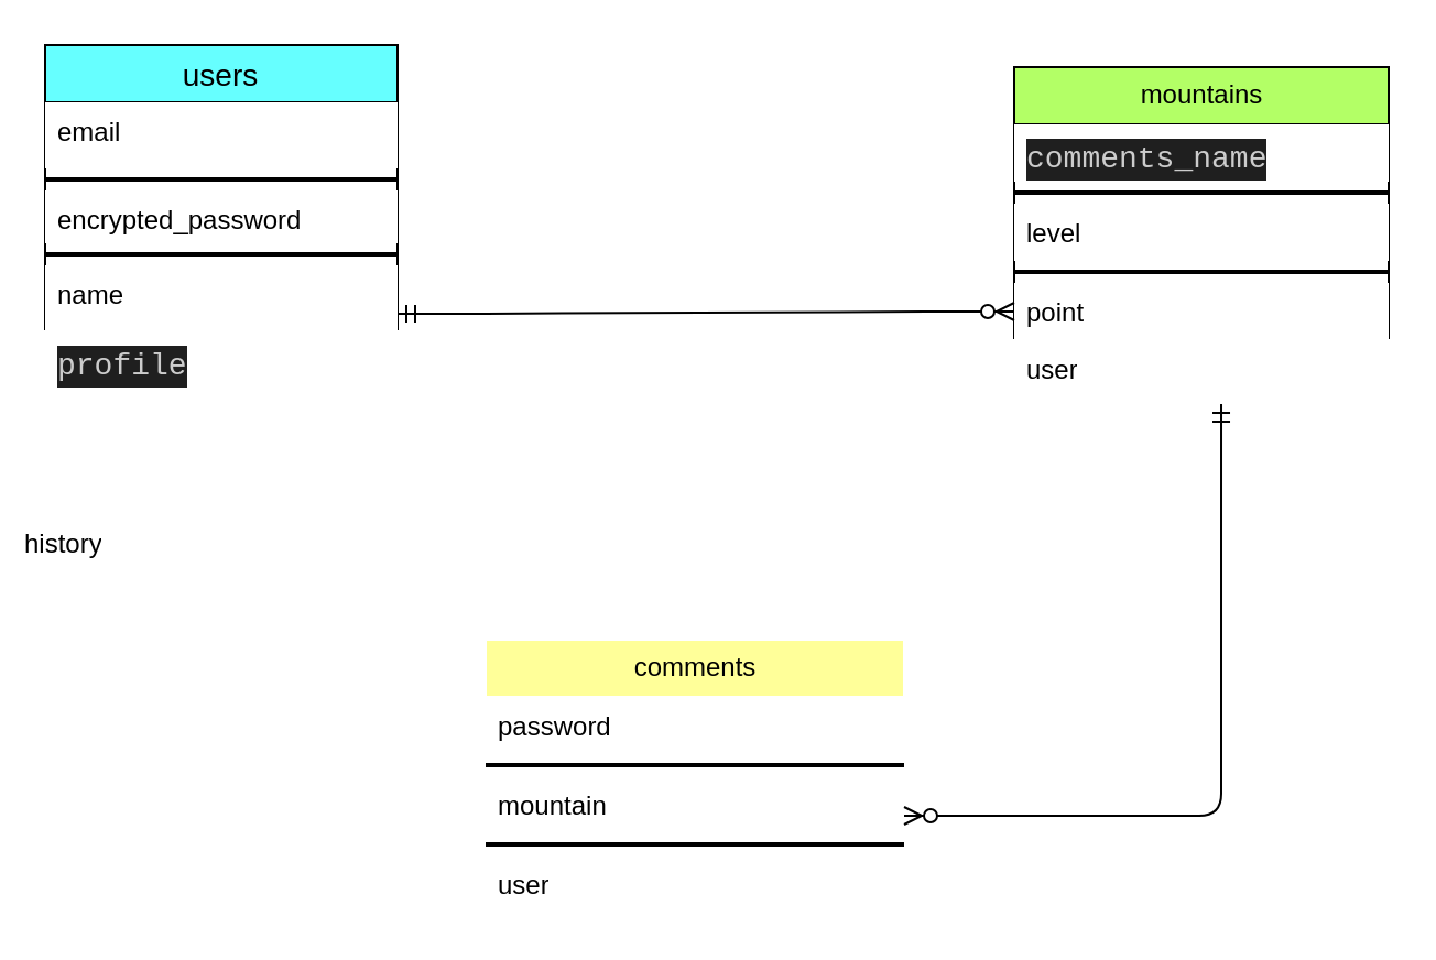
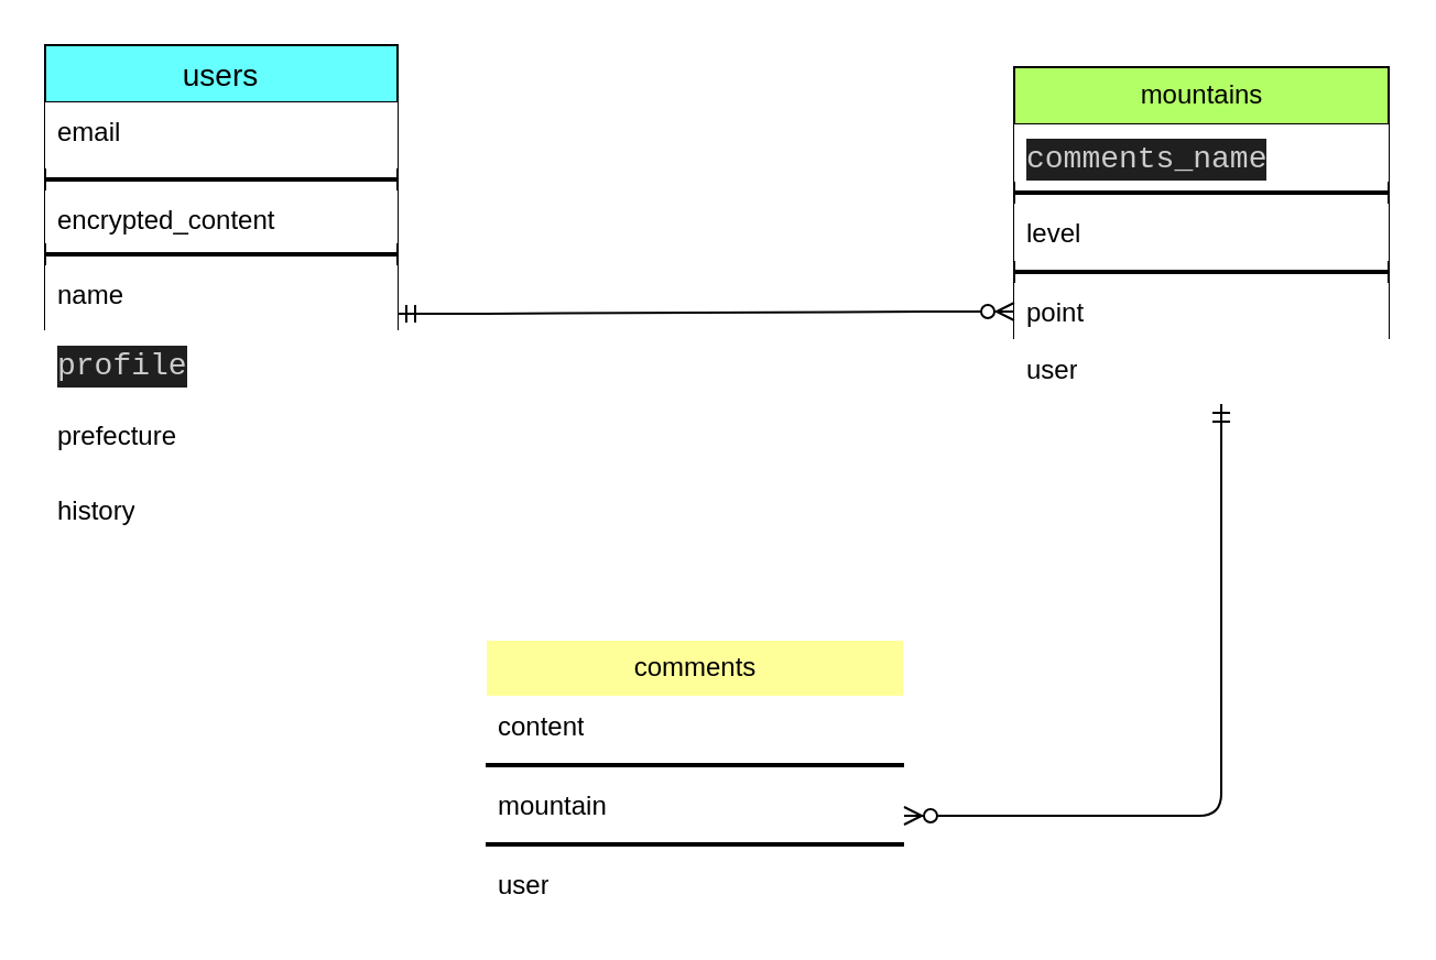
  <mxCell id="0" />
  <mxCell id="1" parent="0" />
  <mxCell id="2" value="&lt;font color=&quot;#000000&quot;&gt;comments&lt;/font&gt;" style="swimlane;fontStyle=0;childLayout=stackLayout;horizontal=1;startSize=26;fillColor=#FFFF99;horizontalStack=0;resizeParent=1;resizeParentMax=0;resizeLast=0;collapsible=1;marginBottom=0;html=1;strokeColor=#FFFFFF;" parent="1" vertex="1"><mxGeometry x="220" y="290" width="190" height="124" as="geometry" /></mxCell>
- <mxCell id="3" value="password" style="text;strokeColor=none;fillColor=default;align=left;verticalAlign=top;spacingLeft=4;spacingRight=4;overflow=hidden;rotatable=0;points=[[0,0.5],[1,0.5]];portConstraint=eastwest;whiteSpace=wrap;html=1;labelBackgroundColor=none;" parent="2" vertex="1"><mxGeometry y="26" width="190" height="26" as="geometry" /></mxCell>
+ <mxCell id="3" value="content" style="text;strokeColor=none;fillColor=default;align=left;verticalAlign=top;spacingLeft=4;spacingRight=4;overflow=hidden;rotatable=0;points=[[0,0.5],[1,0.5]];portConstraint=eastwest;whiteSpace=wrap;html=1;labelBackgroundColor=none;" parent="2" vertex="1"><mxGeometry y="26" width="190" height="26" as="geometry" /></mxCell>
  <mxCell id="4" value="" style="line;strokeWidth=2;html=1;" parent="2" vertex="1"><mxGeometry y="52" width="190" height="10" as="geometry" /></mxCell>
  <mxCell id="5" value="mountain" style="text;align=left;verticalAlign=top;spacingLeft=4;spacingRight=4;overflow=hidden;rotatable=0;points=[[0,0.5],[1,0.5]];portConstraint=eastwest;whiteSpace=wrap;html=1;fillColor=default;" parent="2" vertex="1"><mxGeometry y="62" width="190" height="26" as="geometry" /></mxCell>
  <mxCell id="6" value="" style="line;strokeWidth=2;html=1;" parent="2" vertex="1"><mxGeometry y="88" width="190" height="10" as="geometry" /></mxCell>
  <mxCell id="7" value="user" style="text;align=left;verticalAlign=top;spacingLeft=4;spacingRight=4;overflow=hidden;rotatable=0;points=[[0,0.5],[1,0.5]];portConstraint=eastwest;whiteSpace=wrap;html=1;fillColor=default;" parent="2" vertex="1"><mxGeometry y="98" width="190" height="26" as="geometry" /></mxCell>
  <mxCell id="8" value="&lt;font style=&quot;&quot; color=&quot;#000000&quot;&gt;mountains&lt;/font&gt;" style="swimlane;fontStyle=0;childLayout=stackLayout;horizontal=1;startSize=26;fillColor=#B3FF66;horizontalStack=0;resizeParent=1;resizeParentMax=0;resizeLast=0;collapsible=1;marginBottom=0;html=1;" parent="1" vertex="1"><mxGeometry x="460" y="30" width="170" height="124" as="geometry" /></mxCell>
  <mxCell id="9" value="&lt;div style=&quot;color: rgb(204, 204, 204); background-color: rgb(31, 31, 31); font-family: Consolas, &amp;quot;Courier New&amp;quot;, monospace; font-size: 14px; line-height: 19px;&quot;&gt;comments_name&lt;/div&gt;" style="text;align=left;verticalAlign=top;spacingLeft=4;spacingRight=4;overflow=hidden;rotatable=0;points=[[0,0.5],[1,0.5]];portConstraint=eastwest;whiteSpace=wrap;html=1;fillColor=default;" parent="8" vertex="1"><mxGeometry y="26" width="170" height="26" as="geometry" /></mxCell>
  <mxCell id="10" value="" style="line;strokeWidth=2;html=1;" parent="8" vertex="1"><mxGeometry y="52" width="170" height="10" as="geometry" /></mxCell>
  <mxCell id="11" value="level" style="text;strokeColor=none;fillColor=default;align=left;verticalAlign=top;spacingLeft=4;spacingRight=4;overflow=hidden;rotatable=0;points=[[0,0.5],[1,0.5]];portConstraint=eastwest;whiteSpace=wrap;html=1;" parent="8" vertex="1"><mxGeometry y="62" width="170" height="26" as="geometry" /></mxCell>
  <mxCell id="12" value="" style="line;strokeWidth=2;html=1;" parent="8" vertex="1"><mxGeometry y="88" width="170" height="10" as="geometry" /></mxCell>
  <mxCell id="13" value="point" style="text;strokeColor=none;fillColor=default;align=left;verticalAlign=top;spacingLeft=4;spacingRight=4;overflow=hidden;rotatable=0;points=[[0,0.5],[1,0.5]];portConstraint=eastwest;whiteSpace=wrap;html=1;" parent="8" vertex="1"><mxGeometry y="98" width="170" height="26" as="geometry" /></mxCell>
  <mxCell id="14" value="users" style="swimlane;fontStyle=0;childLayout=stackLayout;horizontal=1;startSize=26;horizontalStack=0;resizeParent=1;resizeParentMax=0;resizeLast=0;collapsible=1;marginBottom=0;align=center;fontSize=14;shadow=0;labelBackgroundColor=none;sketch=0;fillColor=#66FFFF;fontColor=#000000;movable=1;resizable=1;rotatable=1;deletable=1;editable=1;connectable=1;" parent="1" vertex="1"><mxGeometry x="20" y="20" width="160" height="130" as="geometry" /></mxCell>
  <mxCell id="15" value="email" style="text;strokeColor=none;fillColor=default;spacingLeft=4;spacingRight=4;overflow=hidden;rotatable=0;points=[[0,0.5],[1,0.5]];portConstraint=eastwest;fontSize=12;shadow=0;labelBackgroundColor=none;sketch=0;" parent="14" vertex="1"><mxGeometry y="26" width="160" height="30" as="geometry" /></mxCell>
  <mxCell id="16" value="" style="line;strokeWidth=2;html=1;" parent="14" vertex="1"><mxGeometry y="56" width="160" height="10" as="geometry" /></mxCell>
- <mxCell id="17" value="encrypted_password" style="text;strokeColor=none;fillColor=default;spacingLeft=4;spacingRight=4;overflow=hidden;rotatable=0;points=[[0,0.5],[1,0.5]];portConstraint=eastwest;fontSize=12;shadow=0;labelBackgroundColor=none;sketch=0;" parent="14" vertex="1"><mxGeometry y="66" width="160" height="24" as="geometry" /></mxCell>
+ <mxCell id="17" value="encrypted_content" style="text;strokeColor=none;fillColor=default;spacingLeft=4;spacingRight=4;overflow=hidden;rotatable=0;points=[[0,0.5],[1,0.5]];portConstraint=eastwest;fontSize=12;shadow=0;labelBackgroundColor=none;sketch=0;" parent="14" vertex="1"><mxGeometry y="66" width="160" height="24" as="geometry" /></mxCell>
  <mxCell id="18" value="" style="line;strokeWidth=2;html=1;" parent="14" vertex="1"><mxGeometry y="90" width="160" height="10" as="geometry" /></mxCell>
  <mxCell id="19" value="name" style="text;strokeColor=none;fillColor=default;spacingLeft=4;spacingRight=4;overflow=hidden;rotatable=0;points=[[0,0.5],[1,0.5]];portConstraint=eastwest;fontSize=12;shadow=0;labelBackgroundColor=none;sketch=0;" parent="14" vertex="1"><mxGeometry y="100" width="160" height="30" as="geometry" /></mxCell>
  <mxCell id="20" value="user" style="text;strokeColor=#FFFFFF;fillColor=default;align=left;verticalAlign=top;spacingLeft=4;spacingRight=4;overflow=hidden;rotatable=1;points=[[0,0.5],[1,0.5]];portConstraint=eastwest;whiteSpace=wrap;html=1;movable=1;resizable=1;deletable=1;editable=1;connectable=1;" parent="1" vertex="1"><mxGeometry x="460" y="154" width="170" height="26" as="geometry" /></mxCell>
  <mxCell id="21" value="&lt;div style=&quot;color: rgb(204, 204, 204); background-color: rgb(31, 31, 31); font-family: Consolas, &amp;quot;Courier New&amp;quot;, monospace; font-size: 14px; line-height: 19px;&quot;&gt;profile&lt;/div&gt;" style="text;strokeColor=#FFFFFF;fillColor=default;align=left;verticalAlign=top;spacingLeft=4;spacingRight=4;overflow=hidden;rotatable=0;points=[[0,0.5],[1,0.5]];portConstraint=eastwest;whiteSpace=wrap;html=1;" parent="1" vertex="1"><mxGeometry x="20" y="150" width="160" height="34" as="geometry" /></mxCell>
- <mxCell id="23" value="history" style="text;strokeColor=#FFFFFF;fillColor=default;align=left;verticalAlign=top;spacingLeft=4;spacingRight=4;overflow=hidden;rotatable=0;points=[[0,0.5],[1,0.5]];portConstraint=eastwest;whiteSpace=wrap;html=1;" parent="1" vertex="1"><mxGeometry x="5" y="233" width="160" height="34" as="geometry" /></mxCell>
+ <mxCell id="22" value="prefecture" style="text;strokeColor=#FFFFFF;fillColor=default;align=left;verticalAlign=top;spacingLeft=4;spacingRight=4;overflow=hidden;rotatable=0;points=[[0,0.5],[1,0.5]];portConstraint=eastwest;whiteSpace=wrap;html=1;" parent="1" vertex="1"><mxGeometry x="20" y="184" width="160" height="34" as="geometry" /></mxCell>
+ <mxCell id="23" value="history" style="text;strokeColor=#FFFFFF;fillColor=default;align=left;verticalAlign=top;spacingLeft=4;spacingRight=4;overflow=hidden;rotatable=0;points=[[0,0.5],[1,0.5]];portConstraint=eastwest;whiteSpace=wrap;html=1;" parent="1" vertex="1"><mxGeometry x="20" y="218" width="160" height="34" as="geometry" /></mxCell>
  <mxCell id="24" value="" style="edgeStyle=entityRelationEdgeStyle;fontSize=12;html=1;endArrow=ERzeroToMany;startArrow=ERmandOne;fontColor=#000000;entryX=0;entryY=0.5;entryDx=0;entryDy=0;" parent="1" target="13" edge="1"><mxGeometry width="100" height="100" relative="1" as="geometry"><mxPoint x="180" y="142" as="sourcePoint" /><mxPoint x="450" y="140" as="targetPoint" /></mxGeometry></mxCell>
  <mxCell id="25" value="" style="edgeStyle=elbowEdgeStyle;fontSize=12;html=1;endArrow=ERzeroToMany;startArrow=ERmandOne;fontColor=#000000;exitX=0.553;exitY=1.115;exitDx=0;exitDy=0;exitPerimeter=0;" parent="1" source="20" edge="1"><mxGeometry width="100" height="100" relative="1" as="geometry"><mxPoint x="590" y="218" as="sourcePoint" /><mxPoint x="410" y="370" as="targetPoint" /><Array as="points"><mxPoint x="554" y="360" /><mxPoint x="560" y="340" /></Array></mxGeometry></mxCell>
